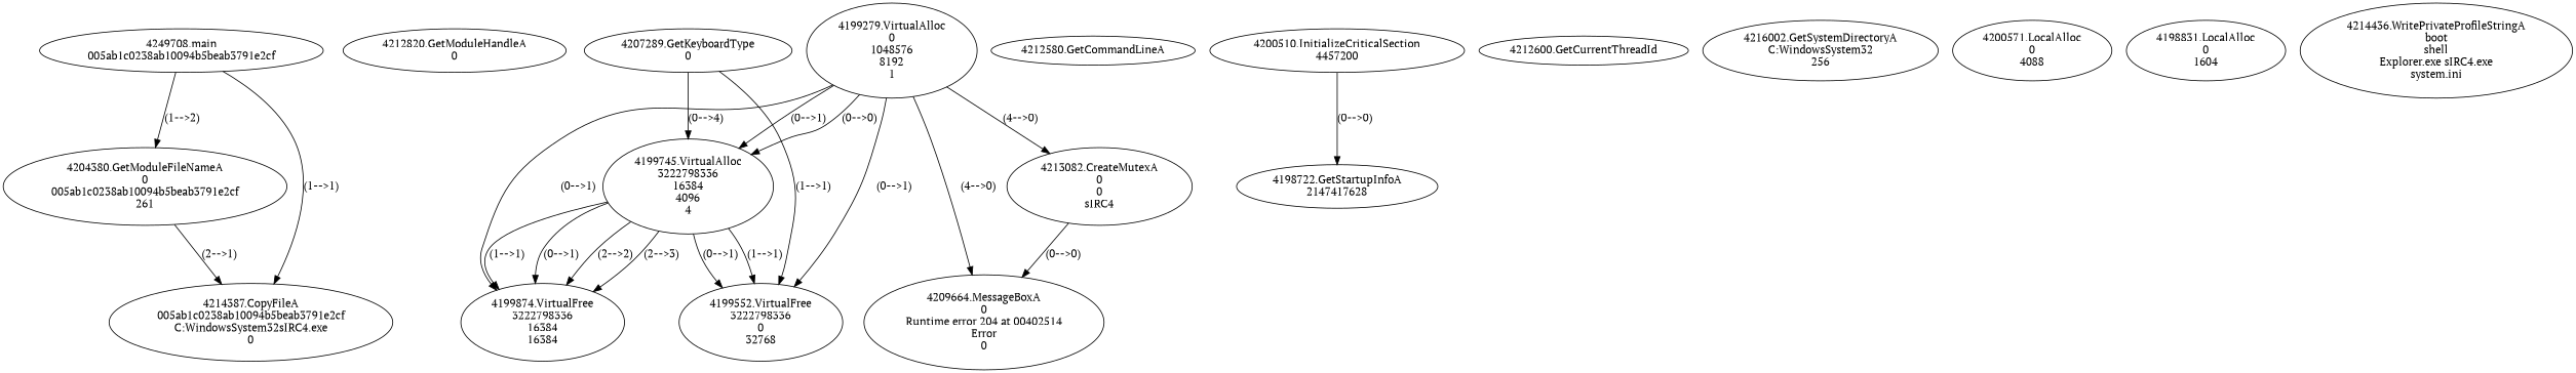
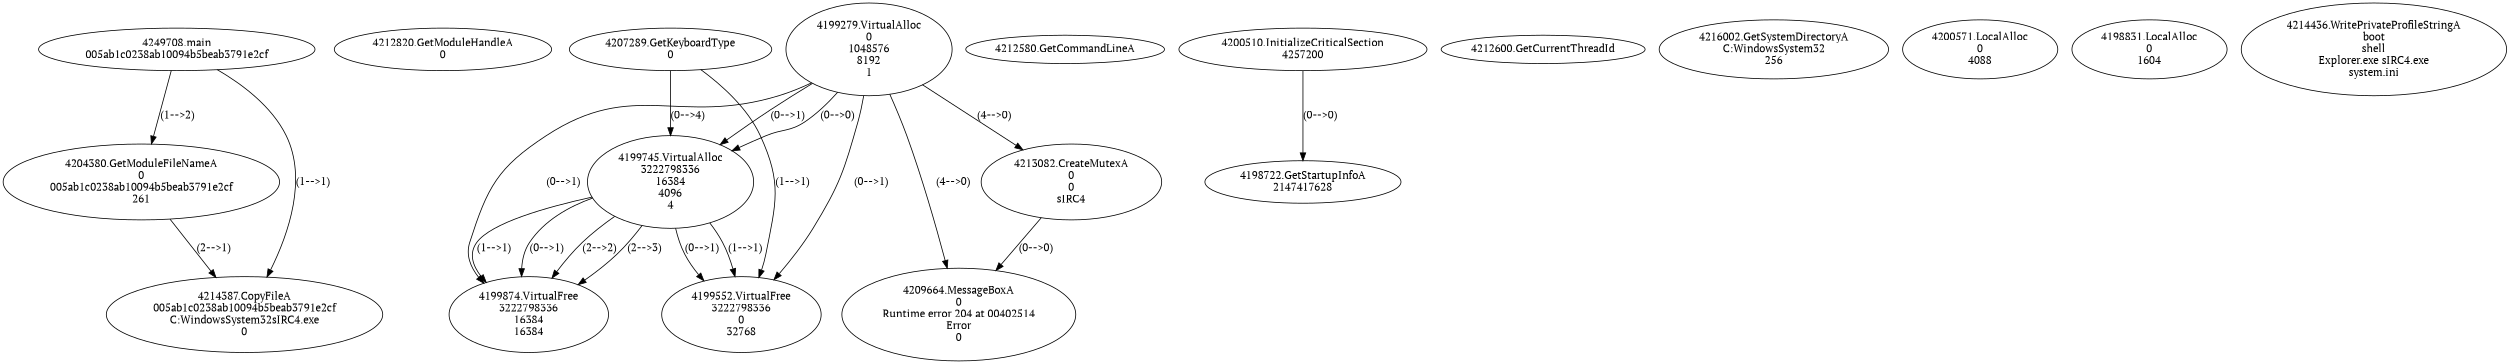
  digraph {
    fontname="PT Serif"
    node [fontname="PT Serif"]
    edge [fontname="PT Serif"]
    n1 [label="4249708.main\n005ab1c0238ab10094b5beab3791e2cf"]
    n2 [label="4204380.GetModuleFileNameA\n0\n005ab1c0238ab10094b5beab3791e2cf\n261"]
    n3 [label="4214387.CopyFileA\n005ab1c0238ab10094b5beab3791e2cf\nC:\Windows\System32\sIRC4.exe\n0"]
    n4 [label="4212820.GetModuleHandleA\n0"]
    n5 [label="4207289.GetKeyboardType\n0"]
    n6 [label="4199745.VirtualAlloc\n3222798336\n16384\n4096\n4"]
    n7 [label="4199552.VirtualFree\n3222798336\n0\n32768"]
    n8 [label="4199874.VirtualFree\n3222798336\n16384\n16384"]
    n9 [label="4212580.GetCommandLineA\n"]
    n10 [label="4198722.GetStartupInfoA\n2147417628"]
-   n11 [label="4200510.InitializeCriticalSection\n4457200"]
+   n11 [label="4200510.InitializeCriticalSection\n4257200"]
    n12 [label="4212600.GetCurrentThreadId\n"]
    n13 [label="4216002.GetSystemDirectoryA\nC:\Windows\System32\n256"]
    n14 [label="4200571.LocalAlloc\n0\n4088"]
    n15 [label="4199279.VirtualAlloc\n0\n1048576\n8192\n1"]
    n16 [label="4213082.CreateMutexA\n0\n0\nsIRC4"]
    n17 [label="4209664.MessageBoxA\n0\nRuntime error 204 at 00402514\nError\n0"]
    n18 [label="4198831.LocalAlloc\n0\n1604"]
    n19 [label="4214436.WritePrivateProfileStringA\nboot\nshell\nExplorer.exe sIRC4.exe\nsystem.ini"]
    n1 -> n2 [label="(1-->2)"]
    n1 -> n3 [label="(1-->1)"]
    n2 -> n3 [label="(2-->1)"]
    n5 -> n6 [label="(0-->4)"]
    n5 -> n7 [label="(1-->1)"]
    n6 -> n7 [label="(1-->1)"]
    n6 -> n7 [label="(0-->1)"]
    n6 -> n8 [label="(1-->1)"]
    n6 -> n8 [label="(0-->1)"]
    n6 -> n8 [label="(2-->2)"]
    n6 -> n8 [label="(2-->3)"]
    n11 -> n10 [label="(0-->0)"]
    n15 -> n6 [label="(0-->1)"]
    n15 -> n6 [label="(0-->0)"]
    n15 -> n7 [label="(0-->1)"]
    n15 -> n8 [label="(0-->1)"]
    n15 -> n16 [label="(4-->0)"]
    n15 -> n17 [label="(4-->0)"]
    n16 -> n17 [label="(0-->0)"]
  }
